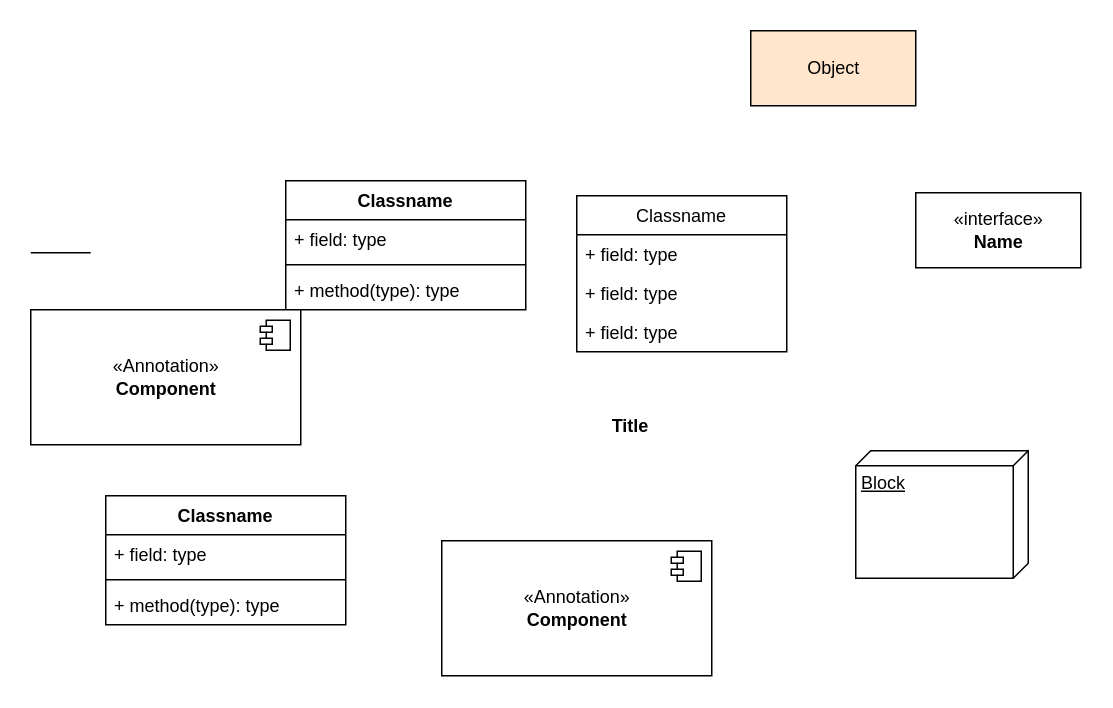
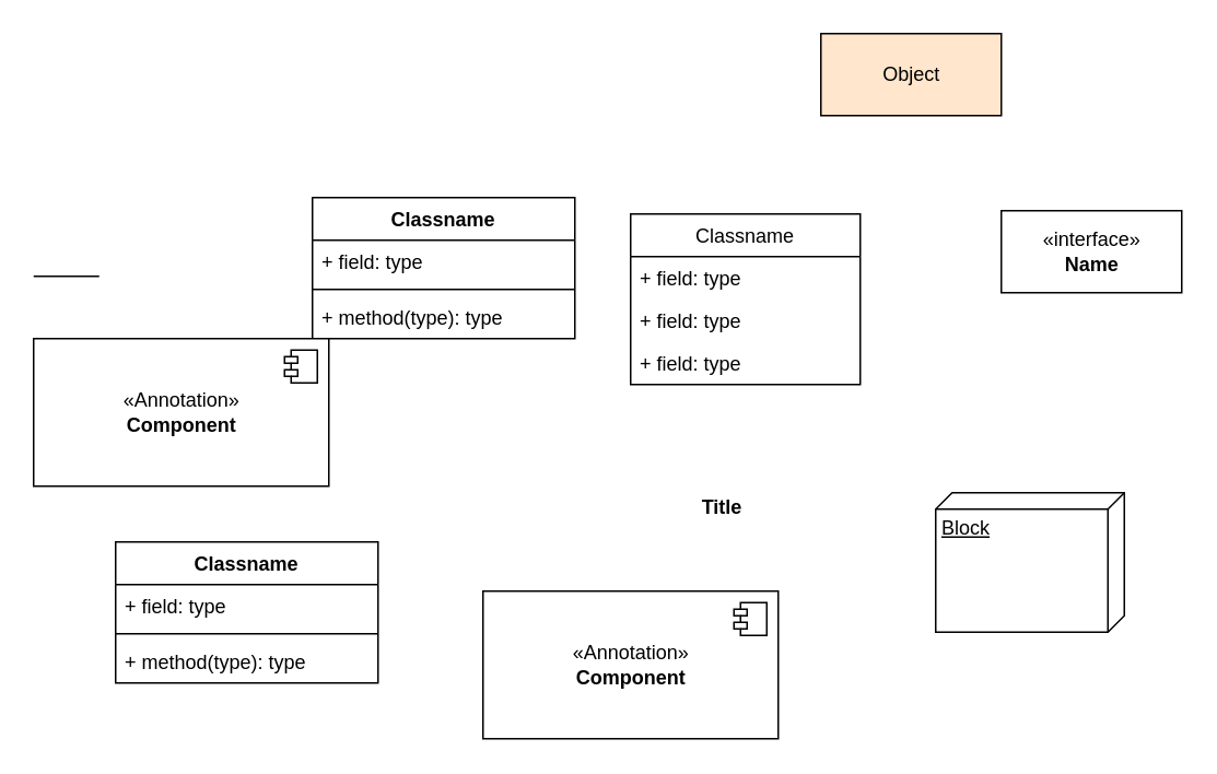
  <mxCell id="0" />
  <mxCell id="1" parent="0" />
  <mxCell id="2" value="Classname" style="swimlane;fontStyle=0;childLayout=stackLayout;horizontal=1;startSize=26;fillColor=none;horizontalStack=0;resizeParent=1;resizeParentMax=0;resizeLast=0;collapsible=1;marginBottom=0;" vertex="1" parent="1"><mxGeometry x="384" y="130" width="140" height="104" as="geometry" /></mxCell>
  <mxCell id="3" value="+ field: type" style="text;strokeColor=none;fillColor=none;align=left;verticalAlign=top;spacingLeft=4;spacingRight=4;overflow=hidden;rotatable=0;points=[[0,0.5],[1,0.5]];portConstraint=eastwest;" vertex="1" parent="2"><mxGeometry y="26" width="140" height="26" as="geometry" /></mxCell>
  <mxCell id="4" value="+ field: type" style="text;strokeColor=none;fillColor=none;align=left;verticalAlign=top;spacingLeft=4;spacingRight=4;overflow=hidden;rotatable=0;points=[[0,0.5],[1,0.5]];portConstraint=eastwest;" vertex="1" parent="2"><mxGeometry y="52" width="140" height="26" as="geometry" /></mxCell>
  <mxCell id="5" value="+ field: type" style="text;strokeColor=none;fillColor=none;align=left;verticalAlign=top;spacingLeft=4;spacingRight=4;overflow=hidden;rotatable=0;points=[[0,0.5],[1,0.5]];portConstraint=eastwest;" vertex="1" parent="2"><mxGeometry y="78" width="140" height="26" as="geometry" /></mxCell>
  <mxCell id="6" value="Classname" style="swimlane;fontStyle=1;align=center;verticalAlign=top;childLayout=stackLayout;horizontal=1;startSize=26;horizontalStack=0;resizeParent=1;resizeParentMax=0;resizeLast=0;collapsible=1;marginBottom=0;" vertex="1" parent="1"><mxGeometry x="190" y="120" width="160" height="86" as="geometry" /></mxCell>
  <mxCell id="7" value="+ field: type" style="text;strokeColor=none;fillColor=none;align=left;verticalAlign=top;spacingLeft=4;spacingRight=4;overflow=hidden;rotatable=0;points=[[0,0.5],[1,0.5]];portConstraint=eastwest;" vertex="1" parent="6"><mxGeometry y="26" width="160" height="26" as="geometry" /></mxCell>
  <mxCell id="8" value="" style="line;strokeWidth=1;fillColor=none;align=left;verticalAlign=middle;spacingTop=-1;spacingLeft=3;spacingRight=3;rotatable=0;labelPosition=right;points=[];portConstraint=eastwest;" vertex="1" parent="6"><mxGeometry y="52" width="160" height="8" as="geometry" /></mxCell>
  <mxCell id="9" value="+ method(type): type" style="text;strokeColor=none;fillColor=none;align=left;verticalAlign=top;spacingLeft=4;spacingRight=4;overflow=hidden;rotatable=0;points=[[0,0.5],[1,0.5]];portConstraint=eastwest;" vertex="1" parent="6"><mxGeometry y="60" width="160" height="26" as="geometry" /></mxCell>
  <mxCell id="10" value="Object" style="html=1;fillColor=#ffe6cc;" vertex="1" parent="1"><mxGeometry x="500" y="20" width="110" height="50" as="geometry" /></mxCell>
  <mxCell id="11" value="&amp;laquo;interface&amp;raquo;&lt;br&gt;&lt;b&gt;Name&lt;/b&gt;" style="html=1;" vertex="1" parent="1"><mxGeometry x="610" y="128" width="110" height="50" as="geometry" /></mxCell>
  <mxCell id="12" value="Classname" style="swimlane;fontStyle=1;align=center;verticalAlign=top;childLayout=stackLayout;horizontal=1;startSize=26;horizontalStack=0;resizeParent=1;resizeParentMax=0;resizeLast=0;collapsible=1;marginBottom=0;" vertex="1" parent="1"><mxGeometry x="70" y="330" width="160" height="86" as="geometry" /></mxCell>
  <mxCell id="13" value="+ field: type" style="text;strokeColor=none;fillColor=none;align=left;verticalAlign=top;spacingLeft=4;spacingRight=4;overflow=hidden;rotatable=0;points=[[0,0.5],[1,0.5]];portConstraint=eastwest;" vertex="1" parent="12"><mxGeometry y="26" width="160" height="26" as="geometry" /></mxCell>
  <mxCell id="14" value="" style="line;strokeWidth=1;fillColor=none;align=left;verticalAlign=middle;spacingTop=-1;spacingLeft=3;spacingRight=3;rotatable=0;labelPosition=right;points=[];portConstraint=eastwest;" vertex="1" parent="12"><mxGeometry y="52" width="160" height="8" as="geometry" /></mxCell>
  <mxCell id="15" value="+ method(type): type" style="text;strokeColor=none;fillColor=none;align=left;verticalAlign=top;spacingLeft=4;spacingRight=4;overflow=hidden;rotatable=0;points=[[0,0.5],[1,0.5]];portConstraint=eastwest;" vertex="1" parent="12"><mxGeometry y="60" width="160" height="26" as="geometry" /></mxCell>
  <mxCell id="16" value="&amp;laquo;Annotation&amp;raquo;&lt;br/&gt;&lt;b&gt;Component&lt;/b&gt;" style="html=1;dropTarget=0;" vertex="1" parent="1"><mxGeometry x="294" y="360" width="180" height="90" as="geometry" /></mxCell>
  <mxCell id="17" value="" style="shape=module;jettyWidth=8;jettyHeight=4;" vertex="1" parent="16"><mxGeometry x="1" width="20" height="20" relative="1" as="geometry"><mxPoint x="-27" y="7" as="offset" /></mxGeometry></mxCell>
  <mxCell id="18" value="&amp;laquo;Annotation&amp;raquo;&lt;br/&gt;&lt;b&gt;Component&lt;/b&gt;" style="html=1;dropTarget=0;" vertex="1" parent="1"><mxGeometry x="20" y="206" width="180" height="90" as="geometry" /></mxCell>
  <mxCell id="19" value="" style="shape=module;jettyWidth=8;jettyHeight=4;" vertex="1" parent="18"><mxGeometry x="1" width="20" height="20" relative="1" as="geometry"><mxPoint x="-27" y="7" as="offset" /></mxGeometry></mxCell>
  <mxCell id="20" value="" style="line;strokeWidth=1;fillColor=none;align=left;verticalAlign=middle;spacingTop=-1;spacingLeft=3;spacingRight=3;rotatable=0;labelPosition=right;points=[];portConstraint=eastwest;" vertex="1" parent="1"><mxGeometry x="20" y="164" width="40" height="8" as="geometry" /></mxCell>
- <mxCell id="21" value="Title" style="text;align=center;fontStyle=1;verticalAlign=middle;spacingLeft=3;spacingRight=3;strokeColor=none;rotatable=0;points=[[0,0.5],[1,0.5]];portConstraint=eastwest;" vertex="1" parent="1"><mxGeometry x="380" y="270" width="80" height="26" as="geometry" /></mxCell>
+ <mxCell id="21" value="Title" style="text;align=center;fontStyle=1;verticalAlign=middle;spacingLeft=3;spacingRight=3;strokeColor=none;rotatable=0;points=[[0,0.5],[1,0.5]];portConstraint=eastwest;" vertex="1" parent="1"><mxGeometry x="400" y="295" width="80" height="26" as="geometry" /></mxCell>
  <mxCell id="22" value="Block" style="verticalAlign=top;align=left;spacingTop=8;spacingLeft=2;spacingRight=12;shape=cube;size=10;direction=south;fontStyle=4;html=1;" vertex="1" parent="1"><mxGeometry x="570" y="300" width="115" height="85" as="geometry" /></mxCell>
